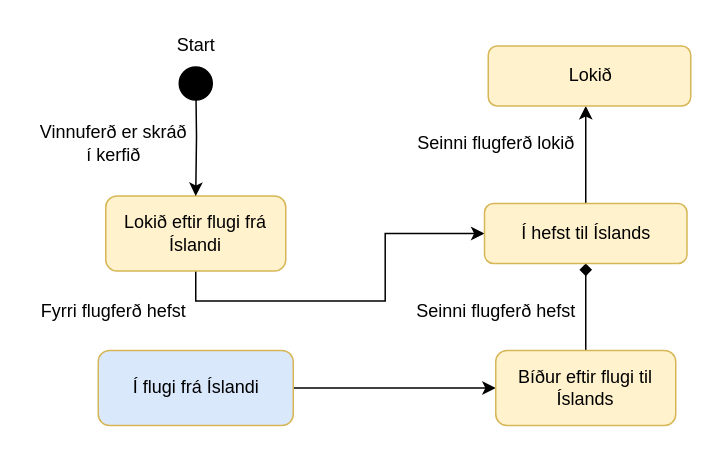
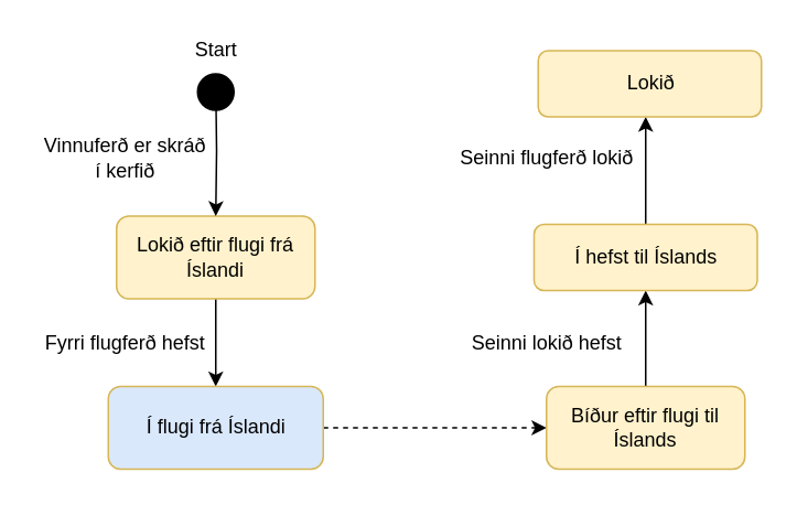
  <mxCell id="0" />
  <mxCell id="1" parent="0" />
  <mxCell id="2" value="Fyrri flugferð hefst" style="text;html=1;align=center;verticalAlign=middle;resizable=0;points=[];;autosize=1;" parent="1" vertex="1"><mxGeometry x="20" y="196.5" width="110" height="20" as="geometry" /></mxCell>
- <mxCell id="3" value="Seinni flugferð hefst" style="text;html=1;align=center;verticalAlign=middle;resizable=0;points=[];;autosize=1;" parent="1" vertex="1"><mxGeometry x="270" y="196.5" width="120" height="20" as="geometry" /></mxCell>
+ <mxCell id="3" value="Seinni lokið hefst" style="text;html=1;align=center;verticalAlign=middle;resizable=0;points=[];;autosize=1;" parent="1" vertex="1"><mxGeometry x="270" y="196.5" width="120" height="20" as="geometry" /></mxCell>
  <mxCell id="4" value="Seinni flugferð lokið" style="text;html=1;align=center;verticalAlign=middle;resizable=0;points=[];;autosize=1;" parent="1" vertex="1"><mxGeometry x="270" y="85" width="120" height="20" as="geometry" /></mxCell>
- <mxCell id="5" style="edgeStyle=orthogonalEdgeStyle;rounded=0;orthogonalLoop=1;jettySize=auto;html=1;exitX=0.5;exitY=1;exitDx=0;exitDy=0;" parent="1" source="6" target="14" edge="1"><mxGeometry relative="1" as="geometry" /></mxCell>
+ <mxCell id="5" style="edgeStyle=orthogonalEdgeStyle;rounded=0;orthogonalLoop=1;jettySize=auto;html=1;exitX=0.5;exitY=1;exitDx=0;exitDy=0;entryX=0.5;entryY=0;entryDx=0;entryDy=0;" parent="1" source="6" target="10" edge="1"><mxGeometry relative="1" as="geometry" /></mxCell>
  <mxCell id="6" value="Lokið eftir flugi frá Íslandi" style="rounded=1;fillColor=#fff2cc;strokeColor=#d6b656;imageAspect=1;html=1;whiteSpace=wrap;spacing=0;" parent="1" vertex="1"><mxGeometry x="70" y="130" width="120" height="50" as="geometry" /></mxCell>
  <mxCell id="7" style="edgeStyle=orthogonalEdgeStyle;rounded=0;jumpSize=6;orthogonalLoop=1;jettySize=auto;html=1;entryX=0.5;entryY=0;entryDx=0;entryDy=0;endArrow=classic;endFill=1;" parent="1" target="6" edge="1"><mxGeometry relative="1" as="geometry"><mxPoint x="130" y="50" as="sourcePoint" /></mxGeometry></mxCell>
  <mxCell id="8" value="Vinnuferð er skráð &lt;br&gt;í kerfið" style="text;html=1;align=center;verticalAlign=middle;resizable=0;points=[];;autosize=1;" parent="1" vertex="1"><mxGeometry x="20" y="80" width="110" height="30" as="geometry" /></mxCell>
- <mxCell id="9" style="edgeStyle=orthogonalEdgeStyle;rounded=0;orthogonalLoop=1;jettySize=auto;html=1;exitX=1;exitY=0.5;exitDx=0;exitDy=0;entryX=0;entryY=0.5;entryDx=0;entryDy=0;" parent="1" source="10" target="12" edge="1"><mxGeometry relative="1" as="geometry" /></mxCell>
+ <mxCell id="9" style="edgeStyle=orthogonalEdgeStyle;rounded=0;orthogonalLoop=1;jettySize=auto;html=1;exitX=1;exitY=0.5;exitDx=0;exitDy=0;entryX=0;entryY=0.5;entryDx=0;entryDy=0;dashed=1;" parent="1" source="10" target="12" edge="1"><mxGeometry relative="1" as="geometry" /></mxCell>
  <mxCell id="10" value="Í flugi frá Íslandi" style="rounded=1;fillColor=#dae8fc;strokeColor=#d6b656;imageAspect=1;html=1;spacing=0;" parent="1" vertex="1"><mxGeometry x="65" y="233" width="130" height="50" as="geometry" /></mxCell>
- <mxCell id="11" style="edgeStyle=orthogonalEdgeStyle;rounded=0;orthogonalLoop=1;jettySize=auto;html=1;exitX=0.5;exitY=0;exitDx=0;exitDy=0;endArrow=diamond;" parent="1" source="12" target="14" edge="1"><mxGeometry relative="1" as="geometry" /></mxCell>
+ <mxCell id="11" style="edgeStyle=orthogonalEdgeStyle;rounded=0;orthogonalLoop=1;jettySize=auto;html=1;exitX=0.5;exitY=0;exitDx=0;exitDy=0;" parent="1" source="12" target="14" edge="1"><mxGeometry relative="1" as="geometry" /></mxCell>
  <mxCell id="12" value="Bíður eftir flugi til Íslands" style="rounded=1;fillColor=#fff2cc;strokeColor=#d6b656;imageAspect=1;html=1;whiteSpace=wrap;spacing=0;" parent="1" vertex="1"><mxGeometry x="330" y="233" width="120" height="50" as="geometry" /></mxCell>
  <mxCell id="13" style="edgeStyle=orthogonalEdgeStyle;rounded=0;orthogonalLoop=1;jettySize=auto;html=1;exitX=0.5;exitY=0;exitDx=0;exitDy=0;entryX=0.5;entryY=1;entryDx=0;entryDy=0;fillColor=#f8cecc;strokeColor=#000000;" parent="1" source="14" edge="1"><mxGeometry relative="1" as="geometry"><mxPoint x="390" y="70" as="targetPoint" /></mxGeometry></mxCell>
  <mxCell id="14" value="Í hefst til Íslands" style="rounded=1;fillColor=#fff2cc;strokeColor=#d6b656;imageAspect=1;html=1;spacing=0;" parent="1" vertex="1"><mxGeometry x="322.5" y="135" width="135" height="40" as="geometry" /></mxCell>
  <mxCell id="15" value="" style="ellipse;html=1;shape=startState;fillColor=#000000;strokeColor=#000000;rounded=1;" parent="1" vertex="1"><mxGeometry x="115" y="40" width="30" height="30" as="geometry" /></mxCell>
  <mxCell id="16" value="Start" style="text;html=1;align=center;verticalAlign=middle;resizable=0;points=[];;autosize=1;" parent="1" vertex="1"><mxGeometry x="110" y="20" width="40" height="20" as="geometry" /></mxCell>
  <mxCell id="17" value="Lokið" style="rounded=1;fillColor=#fff2cc;strokeColor=#d6b656;imageAspect=1;html=1;spacing=0;" vertex="1" parent="1"><mxGeometry x="325" y="30" width="135" height="40" as="geometry" /></mxCell>
